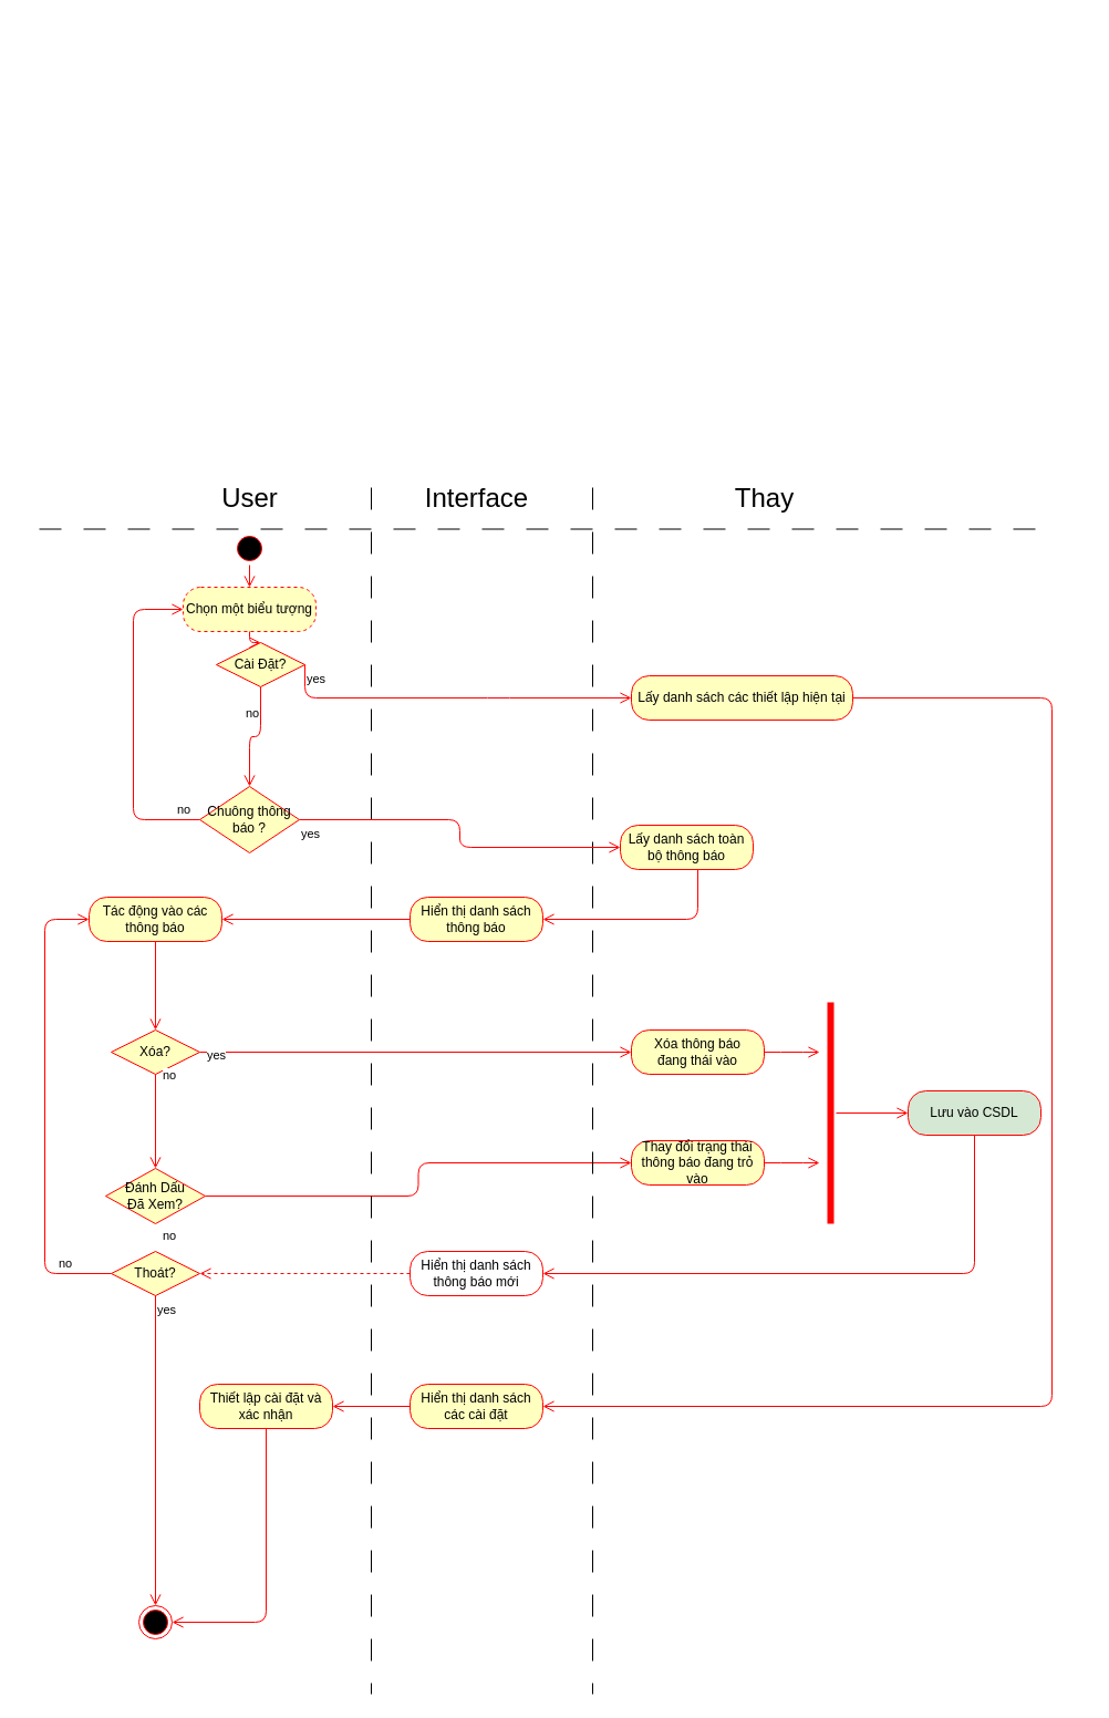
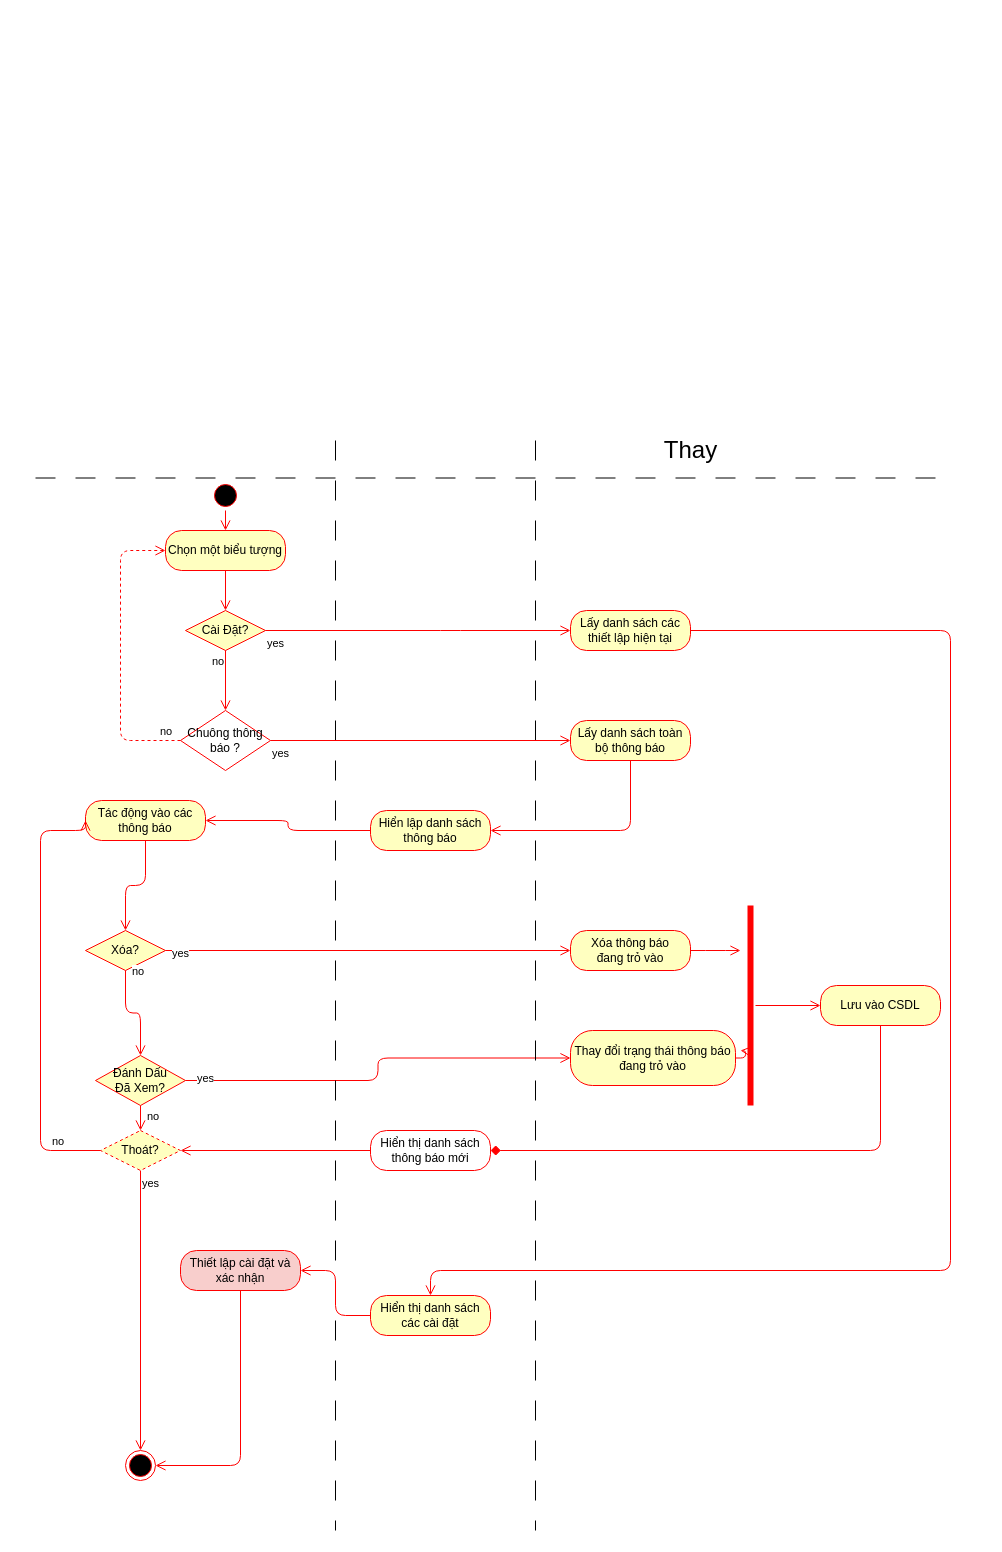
  <mxCell id="0" />
  <mxCell id="1" parent="0" />
  <mxCell id="2" value="" style="rounded=0;whiteSpace=wrap;html=1;strokeColor=none;" parent="1" vertex="1"><mxGeometry x="20" y="430" width="960" height="1100" as="geometry" /></mxCell>
  <mxCell id="3" value="" style="ellipse;html=1;shape=startState;fillColor=#000000;strokeColor=#ff0000;" parent="1" vertex="1"><mxGeometry x="210" y="480" width="30" height="30" as="geometry" /></mxCell>
  <mxCell id="4" value="" style="edgeStyle=orthogonalEdgeStyle;html=1;verticalAlign=bottom;endArrow=open;endSize=8;strokeColor=#ff0000;" parent="1" source="3" target="40" edge="1"><mxGeometry relative="1" as="geometry"><mxPoint x="225" y="580" as="targetPoint" /></mxGeometry></mxCell>
- <mxCell id="5" value="Lấy danh sách toàn bộ thông báo" style="rounded=1;whiteSpace=wrap;html=1;arcSize=40;fontColor=#000000;fillColor=#ffffc0;strokeColor=#ff0000;" parent="1" vertex="1"><mxGeometry x="560" y="745" width="120" height="40" as="geometry" /></mxCell>
+ <mxCell id="5" value="Lấy danh sách toàn bộ thông báo" style="rounded=1;whiteSpace=wrap;html=1;arcSize=40;fontColor=#000000;fillColor=#ffffc0;strokeColor=#ff0000;" parent="1" vertex="1"><mxGeometry x="570" y="720" width="120" height="40" as="geometry" /></mxCell>
  <mxCell id="6" value="" style="edgeStyle=orthogonalEdgeStyle;html=1;verticalAlign=bottom;endArrow=open;endSize=8;strokeColor=#ff0000;entryX=1;entryY=0.5;entryDx=0;entryDy=0;" parent="1" source="5" target="7" edge="1"><mxGeometry relative="1" as="geometry"><mxPoint x="560" y="870" as="targetPoint" /><Array as="points"><mxPoint x="630" y="830" /></Array></mxGeometry></mxCell>
- <mxCell id="7" value="Hiển thị danh sách thông báo" style="rounded=1;whiteSpace=wrap;html=1;arcSize=40;fontColor=#000000;fillColor=#ffffc0;strokeColor=#ff0000;" parent="1" vertex="1"><mxGeometry x="370" y="810" width="120" height="40" as="geometry" /></mxCell>
+ <mxCell id="7" value="Hiển lập danh sách thông báo" style="rounded=1;whiteSpace=wrap;html=1;arcSize=40;fontColor=#000000;fillColor=#ffffc0;strokeColor=#ff0000;" parent="1" vertex="1"><mxGeometry x="370" y="810" width="120" height="40" as="geometry" /></mxCell>
  <mxCell id="8" value="" style="edgeStyle=orthogonalEdgeStyle;html=1;verticalAlign=bottom;endArrow=open;endSize=8;strokeColor=#ff0000;entryX=1;entryY=0.5;entryDx=0;entryDy=0;" parent="1" source="7" target="9" edge="1"><mxGeometry relative="1" as="geometry"><mxPoint x="270" y="830" as="targetPoint" /></mxGeometry></mxCell>
- <mxCell id="9" value="Tác động vào các thông báo" style="rounded=1;whiteSpace=wrap;html=1;arcSize=40;fontColor=#000000;fillColor=#ffffc0;strokeColor=#ff0000;" parent="1" vertex="1"><mxGeometry x="80" y="810" width="120" height="40" as="geometry" /></mxCell>
+ <mxCell id="9" value="Tác động vào các thông báo" style="rounded=1;whiteSpace=wrap;html=1;arcSize=40;fontColor=#000000;fillColor=#ffffc0;strokeColor=#ff0000;" parent="1" vertex="1"><mxGeometry x="85" y="800" width="120" height="40" as="geometry" /></mxCell>
  <mxCell id="10" value="" style="edgeStyle=orthogonalEdgeStyle;html=1;verticalAlign=bottom;endArrow=open;endSize=8;strokeColor=#ff0000;entryX=0.5;entryY=0;entryDx=0;entryDy=0;" parent="1" source="9" target="11" edge="1"><mxGeometry relative="1" as="geometry"><mxPoint x="225" y="910" as="targetPoint" /></mxGeometry></mxCell>
- <mxCell id="11" value="Xóa?" style="rhombus;whiteSpace=wrap;html=1;fillColor=#ffffc0;strokeColor=#ff0000;" parent="1" vertex="1"><mxGeometry x="100" y="930" width="80" height="40" as="geometry" /></mxCell>
+ <mxCell id="11" value="Xóa?" style="rhombus;whiteSpace=wrap;html=1;fillColor=#ffffc0;strokeColor=#ff0000;" parent="1" vertex="1"><mxGeometry x="85" y="930" width="80" height="40" as="geometry" /></mxCell>
  <mxCell id="12" value="no" style="edgeStyle=orthogonalEdgeStyle;html=1;align=left;verticalAlign=bottom;endArrow=open;endSize=8;strokeColor=#ff0000;" parent="1" source="11" target="21" edge="1"><mxGeometry x="-1" y="-46" relative="1" as="geometry"><mxPoint x="570" y="950" as="targetPoint" /><mxPoint x="-35" y="-16" as="offset" /></mxGeometry></mxCell>
  <mxCell id="13" value="yes" style="edgeStyle=orthogonalEdgeStyle;html=1;align=left;verticalAlign=top;endArrow=open;endSize=8;strokeColor=#ff0000;" parent="1" source="11" target="14" edge="1"><mxGeometry x="-1" y="54" relative="1" as="geometry"><mxPoint x="225" y="1030" as="targetPoint" /><mxPoint x="-9" y="-30" as="offset" /></mxGeometry></mxCell>
  <mxCell id="14" value="Đánh Dấu&lt;br&gt;Đã Xem?" style="rhombus;whiteSpace=wrap;html=1;fillColor=#ffffc0;strokeColor=#ff0000;" parent="1" vertex="1"><mxGeometry x="95" y="1055" width="90" height="50" as="geometry" /></mxCell>
  <mxCell id="15" value="no" style="edgeStyle=orthogonalEdgeStyle;html=1;align=left;verticalAlign=bottom;endArrow=open;endSize=8;strokeColor=#ff0000;" parent="1" source="14" target="23" edge="1"><mxGeometry x="-1" y="-60" relative="1" as="geometry"><mxPoint x="570" y="1045" as="targetPoint" /><mxPoint x="-40" y="-15" as="offset" /></mxGeometry></mxCell>
- <mxCell id="17" value="Thoát?" style="rhombus;whiteSpace=wrap;html=1;fillColor=#ffffc0;strokeColor=#ff0000;" parent="1" vertex="1"><mxGeometry x="100" y="1130" width="80" height="40" as="geometry" /></mxCell>
+ <mxCell id="16" value="yes" style="edgeStyle=orthogonalEdgeStyle;html=1;align=left;verticalAlign=top;endArrow=open;endSize=8;strokeColor=#ff0000;" parent="1" source="14" target="17" edge="1"><mxGeometry x="-1" y="68" relative="1" as="geometry"><mxPoint x="225" y="1120" as="targetPoint" /><mxPoint x="-13" y="-40" as="offset" /></mxGeometry></mxCell>
+ <mxCell id="17" value="Thoát?" style="rhombus;whiteSpace=wrap;html=1;fillColor=#ffffc0;strokeColor=#ff0000;dashed=1;" parent="1" vertex="1"><mxGeometry x="100" y="1130" width="80" height="40" as="geometry" /></mxCell>
  <mxCell id="18" value="no" style="edgeStyle=orthogonalEdgeStyle;html=1;align=left;verticalAlign=bottom;endArrow=open;endSize=8;strokeColor=#ff0000;entryX=0;entryY=0.5;entryDx=0;entryDy=0;exitX=0;exitY=0.5;exitDx=0;exitDy=0;" parent="1" source="17" target="9" edge="1"><mxGeometry x="-0.768" relative="1" as="geometry"><mxPoint x="365" y="1150" as="targetPoint" /><Array as="points"><mxPoint x="40" y="1150" /><mxPoint x="40" y="830" /></Array><mxPoint as="offset" /></mxGeometry></mxCell>
  <mxCell id="19" value="yes" style="edgeStyle=orthogonalEdgeStyle;html=1;align=left;verticalAlign=top;endArrow=open;endSize=8;strokeColor=#ff0000;" parent="1" source="17" target="20" edge="1"><mxGeometry x="-1" relative="1" as="geometry"><mxPoint x="225" y="1230" as="targetPoint" /></mxGeometry></mxCell>
  <mxCell id="20" value="" style="ellipse;html=1;shape=endState;fillColor=#000000;strokeColor=#ff0000;" parent="1" vertex="1"><mxGeometry x="125" y="1450" width="30" height="30" as="geometry" /></mxCell>
- <mxCell id="21" value="Xóa thông báo&lt;br&gt;đang thái vào" style="rounded=1;whiteSpace=wrap;html=1;arcSize=40;fontColor=#000000;fillColor=#ffffc0;strokeColor=#ff0000;" parent="1" vertex="1"><mxGeometry x="570" y="930" width="120" height="40" as="geometry" /></mxCell>
+ <mxCell id="21" value="Xóa thông báo&lt;br&gt;đang trỏ vào" style="rounded=1;whiteSpace=wrap;html=1;arcSize=40;fontColor=#000000;fillColor=#ffffc0;strokeColor=#ff0000;" parent="1" vertex="1"><mxGeometry x="570" y="930" width="120" height="40" as="geometry" /></mxCell>
  <mxCell id="22" value="" style="edgeStyle=orthogonalEdgeStyle;html=1;verticalAlign=bottom;endArrow=open;endSize=8;strokeColor=#ff0000;" parent="1" source="21" edge="1"><mxGeometry relative="1" as="geometry"><mxPoint x="740" y="950" as="targetPoint" /></mxGeometry></mxCell>
- <mxCell id="23" value="Thay đổi trạng thái thông báo đang trỏ vào" style="rounded=1;whiteSpace=wrap;html=1;arcSize=40;fontColor=#000000;fillColor=#ffffc0;strokeColor=#ff0000;" parent="1" vertex="1"><mxGeometry x="570" y="1030" width="120" height="40" as="geometry" /></mxCell>
+ <mxCell id="23" value="Thay đổi trạng thái thông báo đang trỏ vào" style="rounded=1;whiteSpace=wrap;html=1;arcSize=40;fontColor=#000000;fillColor=#ffffc0;strokeColor=#ff0000;" parent="1" vertex="1"><mxGeometry x="570" y="1030" width="165" height="55" as="geometry" /></mxCell>
  <mxCell id="24" value="" style="edgeStyle=orthogonalEdgeStyle;html=1;verticalAlign=bottom;endArrow=open;endSize=8;strokeColor=#ff0000;" parent="1" source="23" edge="1"><mxGeometry relative="1" as="geometry"><mxPoint x="740" y="1050" as="targetPoint" /></mxGeometry></mxCell>
  <mxCell id="25" value="" style="shape=line;html=1;strokeWidth=6;strokeColor=#ff0000;rotation=-90;" parent="1" vertex="1"><mxGeometry x="650" y="1000" width="200" height="10" as="geometry" /></mxCell>
  <mxCell id="26" value="" style="edgeStyle=orthogonalEdgeStyle;html=1;verticalAlign=bottom;endArrow=open;endSize=8;strokeColor=#ff0000;" parent="1" source="25" target="27" edge="1"><mxGeometry relative="1" as="geometry"><mxPoint x="820" y="1005" as="targetPoint" /></mxGeometry></mxCell>
- <mxCell id="27" value="Lưu vào CSDL" style="rounded=1;whiteSpace=wrap;html=1;arcSize=40;fontColor=#000000;fillColor=#d5e8d4;strokeColor=#ff0000;" parent="1" vertex="1"><mxGeometry x="820" y="985" width="120" height="40" as="geometry" /></mxCell>
- <mxCell id="28" value="" style="edgeStyle=orthogonalEdgeStyle;html=1;verticalAlign=bottom;endArrow=open;endSize=8;strokeColor=#ff0000;entryX=1;entryY=0.5;entryDx=0;entryDy=0;" parent="1" source="27" target="29" edge="1"><mxGeometry relative="1" as="geometry"><mxPoint x="880" y="1085" as="targetPoint" /><Array as="points"><mxPoint x="880" y="1150" /></Array></mxGeometry></mxCell>
+ <mxCell id="27" value="Lưu vào CSDL" style="rounded=1;whiteSpace=wrap;html=1;arcSize=40;fontColor=#000000;fillColor=#ffffc0;strokeColor=#ff0000;" parent="1" vertex="1"><mxGeometry x="820" y="985" width="120" height="40" as="geometry" /></mxCell>
+ <mxCell id="28" value="" style="edgeStyle=orthogonalEdgeStyle;html=1;verticalAlign=bottom;endArrow=diamond;endSize=8;strokeColor=#ff0000;entryX=1;entryY=0.5;entryDx=0;entryDy=0;" parent="1" source="27" target="29" edge="1"><mxGeometry relative="1" as="geometry"><mxPoint x="880" y="1085" as="targetPoint" /><Array as="points"><mxPoint x="880" y="1150" /></Array></mxGeometry></mxCell>
  <mxCell id="29" value="Hiển thị danh sách thông báo mới" style="rounded=1;whiteSpace=wrap;html=1;arcSize=40;fontColor=#000000;fillColor=#ffffff;strokeColor=#ff0000;" parent="1" vertex="1"><mxGeometry x="370" y="1130" width="120" height="40" as="geometry" /></mxCell>
- <mxCell id="30" value="" style="edgeStyle=orthogonalEdgeStyle;html=1;verticalAlign=bottom;endArrow=open;endSize=8;strokeColor=#ff0000;entryX=1;entryY=0.5;entryDx=0;entryDy=0;dashed=1;" parent="1" source="29" target="17" edge="1"><mxGeometry relative="1" as="geometry"><mxPoint x="184.883" y="1150.411" as="targetPoint" /></mxGeometry></mxCell>
+ <mxCell id="30" value="" style="edgeStyle=orthogonalEdgeStyle;html=1;verticalAlign=bottom;endArrow=open;endSize=8;strokeColor=#ff0000;entryX=1;entryY=0.5;entryDx=0;entryDy=0;" parent="1" source="29" target="17" edge="1"><mxGeometry relative="1" as="geometry"><mxPoint x="184.883" y="1150.411" as="targetPoint" /></mxGeometry></mxCell>
  <mxCell id="31" value="" style="line;strokeWidth=1;direction=south;html=1;dashed=1;dashPattern=20 20;" parent="1" vertex="1"><mxGeometry x="330" y="440" width="10" height="1090" as="geometry" /></mxCell>
  <mxCell id="32" value="" style="line;strokeWidth=1;direction=south;html=1;dashed=1;dashPattern=20 20;" parent="1" vertex="1"><mxGeometry x="530" y="440" width="10" height="1090" as="geometry" /></mxCell>
  <mxCell id="33" value="" style="line;strokeWidth=1;direction=south;html=1;dashed=1;dashPattern=20 20;rotation=-90;" parent="1" vertex="1"><mxGeometry x="487.5" y="20" width="10" height="915" as="geometry" /></mxCell>
- <mxCell id="34" value="&lt;font style=&quot;font-size: 24px&quot;&gt;User&lt;/font&gt;" style="text;html=1;align=center;verticalAlign=middle;resizable=0;points=[];autosize=1;" parent="1" vertex="1"><mxGeometry x="190" y="440" width="70" height="20" as="geometry" /></mxCell>
- <mxCell id="35" value="&lt;font style=&quot;font-size: 24px&quot;&gt;Interface&lt;/font&gt;" style="text;html=1;align=center;verticalAlign=middle;resizable=0;points=[];autosize=1;" parent="1" vertex="1"><mxGeometry x="375" y="440" width="110" height="20" as="geometry" /></mxCell>
  <mxCell id="36" value="&lt;font style=&quot;font-size: 24px&quot;&gt;Thay&lt;/font&gt;" style="text;html=1;align=center;verticalAlign=middle;resizable=0;points=[];autosize=1;" parent="1" vertex="1"><mxGeometry x="640" y="440" width="100" height="20" as="geometry" /></mxCell>
- <mxCell id="37" value="Chuông thông báo ?" style="rhombus;whiteSpace=wrap;html=1;fillColor=#ffffc0;strokeColor=#ff0000;" vertex="1" parent="1"><mxGeometry x="180" y="710" width="90" height="60" as="geometry" /></mxCell>
- <mxCell id="38" value="no" style="edgeStyle=orthogonalEdgeStyle;html=1;align=left;verticalAlign=bottom;endArrow=open;endSize=8;strokeColor=#ff0000;entryX=0;entryY=0.5;entryDx=0;entryDy=0;" edge="1" source="37" parent="1" target="40"><mxGeometry x="-0.849" relative="1" as="geometry"><mxPoint x="390" y="730" as="targetPoint" /><Array as="points"><mxPoint x="120" y="740" /><mxPoint x="120" y="550" /></Array><mxPoint as="offset" /></mxGeometry></mxCell>
+ <mxCell id="37" value="Chuông thông báo ?" style="rhombus;whiteSpace=wrap;html=1;fillColor=#ffffff;strokeColor=#ff0000;" vertex="1" parent="1"><mxGeometry x="180" y="710" width="90" height="60" as="geometry" /></mxCell>
+ <mxCell id="38" value="no" style="edgeStyle=orthogonalEdgeStyle;html=1;align=left;verticalAlign=bottom;endArrow=open;endSize=8;strokeColor=#ff0000;entryX=0;entryY=0.5;entryDx=0;entryDy=0;dashed=1;" edge="1" source="37" parent="1" target="40"><mxGeometry x="-0.849" relative="1" as="geometry"><mxPoint x="390" y="730" as="targetPoint" /><Array as="points"><mxPoint x="120" y="740" /><mxPoint x="120" y="550" /></Array><mxPoint as="offset" /></mxGeometry></mxCell>
  <mxCell id="39" value="yes" style="edgeStyle=orthogonalEdgeStyle;html=1;align=left;verticalAlign=top;endArrow=open;endSize=8;strokeColor=#ff0000;entryX=0;entryY=0.5;entryDx=0;entryDy=0;" edge="1" source="37" parent="1" target="5"><mxGeometry x="-1" relative="1" as="geometry"><mxPoint x="250" y="810" as="targetPoint" /></mxGeometry></mxCell>
- <mxCell id="40" value="Chọn một biểu tượng" style="rounded=1;whiteSpace=wrap;html=1;arcSize=40;fontColor=#000000;fillColor=#ffffc0;strokeColor=#ff0000;dashed=1;" vertex="1" parent="1"><mxGeometry x="165" y="530" width="120" height="40" as="geometry" /></mxCell>
+ <mxCell id="40" value="Chọn một biểu tượng" style="rounded=1;whiteSpace=wrap;html=1;arcSize=40;fontColor=#000000;fillColor=#ffffc0;strokeColor=#ff0000;" vertex="1" parent="1"><mxGeometry x="165" y="530" width="120" height="40" as="geometry" /></mxCell>
  <mxCell id="41" value="" style="edgeStyle=orthogonalEdgeStyle;html=1;verticalAlign=bottom;endArrow=open;endSize=8;strokeColor=#ff0000;" edge="1" source="40" parent="1" target="42"><mxGeometry relative="1" as="geometry"><mxPoint x="225" y="660" as="targetPoint" /></mxGeometry></mxCell>
- <mxCell id="42" value="Cài Đặt?" style="rhombus;whiteSpace=wrap;html=1;fillColor=#ffffc0;strokeColor=#ff0000;" vertex="1" parent="1"><mxGeometry x="195" y="580" width="80" height="40" as="geometry" /></mxCell>
+ <mxCell id="42" value="Cài Đặt?" style="rhombus;whiteSpace=wrap;html=1;fillColor=#ffffc0;strokeColor=#ff0000;" vertex="1" parent="1"><mxGeometry x="185" y="610" width="80" height="40" as="geometry" /></mxCell>
  <mxCell id="43" value="no" style="edgeStyle=orthogonalEdgeStyle;html=1;align=left;verticalAlign=bottom;endArrow=open;endSize=8;strokeColor=#ff0000;entryX=0.5;entryY=0;entryDx=0;entryDy=0;" edge="1" source="42" parent="1" target="37"><mxGeometry x="-0.333" y="-15" relative="1" as="geometry"><mxPoint x="365" y="660" as="targetPoint" /><mxPoint as="offset" /></mxGeometry></mxCell>
  <mxCell id="44" value="yes" style="edgeStyle=orthogonalEdgeStyle;html=1;align=left;verticalAlign=top;endArrow=open;endSize=8;strokeColor=#ff0000;exitX=1;exitY=0.5;exitDx=0;exitDy=0;" edge="1" source="42" parent="1" target="45"><mxGeometry x="-1" relative="1" as="geometry"><mxPoint x="570" y="630" as="targetPoint" /><Array as="points"><mxPoint x="450" y="630" /><mxPoint x="450" y="630" /></Array></mxGeometry></mxCell>
- <mxCell id="45" value="Lấy danh sách các thiết lập hiện tại" style="rounded=1;whiteSpace=wrap;html=1;arcSize=40;fontColor=#000000;fillColor=#ffffc0;strokeColor=#ff0000;" vertex="1" parent="1"><mxGeometry x="570" y="610" width="200" height="40" as="geometry" /></mxCell>
+ <mxCell id="45" value="Lấy danh sách các thiết lập hiện tại" style="rounded=1;whiteSpace=wrap;html=1;arcSize=40;fontColor=#000000;fillColor=#ffffc0;strokeColor=#ff0000;" vertex="1" parent="1"><mxGeometry x="570" y="610" width="120" height="40" as="geometry" /></mxCell>
  <mxCell id="46" value="" style="edgeStyle=orthogonalEdgeStyle;html=1;verticalAlign=bottom;endArrow=open;endSize=8;strokeColor=#ff0000;exitX=1;exitY=0.5;exitDx=0;exitDy=0;" edge="1" source="45" parent="1" target="47"><mxGeometry relative="1" as="geometry"><mxPoint x="630" y="710" as="targetPoint" /><Array as="points"><mxPoint x="950" y="630" /><mxPoint x="950" y="1270" /></Array></mxGeometry></mxCell>
- <mxCell id="47" value="Hiển thị danh sách các cài đặt" style="rounded=1;whiteSpace=wrap;html=1;arcSize=40;fontColor=#000000;fillColor=#ffffc0;strokeColor=#ff0000;" vertex="1" parent="1"><mxGeometry x="370" y="1250" width="120" height="40" as="geometry" /></mxCell>
+ <mxCell id="47" value="Hiển thị danh sách các cài đặt" style="rounded=1;whiteSpace=wrap;html=1;arcSize=40;fontColor=#000000;fillColor=#ffffc0;strokeColor=#ff0000;" vertex="1" parent="1"><mxGeometry x="370" y="1295" width="120" height="40" as="geometry" /></mxCell>
  <mxCell id="48" value="" style="edgeStyle=orthogonalEdgeStyle;html=1;verticalAlign=bottom;endArrow=open;endSize=8;strokeColor=#ff0000;entryX=1;entryY=0.5;entryDx=0;entryDy=0;" edge="1" source="47" parent="1" target="49"><mxGeometry relative="1" as="geometry"><mxPoint x="880" y="1410" as="targetPoint" /></mxGeometry></mxCell>
- <mxCell id="49" value="Thiết lập cài đặt và xác nhận" style="rounded=1;whiteSpace=wrap;html=1;arcSize=40;fontColor=#000000;fillColor=#ffffc0;strokeColor=#ff0000;" vertex="1" parent="1"><mxGeometry x="180" y="1250" width="120" height="40" as="geometry" /></mxCell>
+ <mxCell id="49" value="Thiết lập cài đặt và xác nhận" style="rounded=1;whiteSpace=wrap;html=1;arcSize=40;fontColor=#000000;fillColor=#f8cecc;strokeColor=#ff0000;" vertex="1" parent="1"><mxGeometry x="180" y="1250" width="120" height="40" as="geometry" /></mxCell>
  <mxCell id="50" value="" style="html=1;verticalAlign=bottom;endArrow=open;endSize=8;strokeColor=#ff0000;entryX=1;entryY=0.5;entryDx=0;entryDy=0;edgeStyle=orthogonalEdgeStyle;" edge="1" source="49" parent="1" target="20"><mxGeometry relative="1" as="geometry"><mxPoint x="222.735" y="1291.678" as="targetPoint" /><Array as="points"><mxPoint x="240" y="1465" /></Array></mxGeometry></mxCell>
